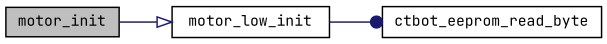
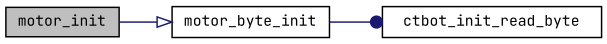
  digraph {
    fontname="JetBrains Mono"
    rankdir=LR
    node [color=black fillcolor=white fontname="JetBrains Mono" fontsize=10 shape=record style=filled]
    edge [color=midnightblue fontname="JetBrains Mono" fontsize=10 labelfontname=Helvetica labelfontsize=10 style=solid]
    n1 [fillcolor=grey75 fontcolor=black height=0.2 label=motor_init width=0.4]
-   n2 [height=0.2 label=motor_low_init width=0.4]
-   n3 [height=0.2 label=ctbot_eeprom_read_byte width=0.4]
+   n2 [height=0.2 label=motor_byte_init width=0.4]
+   n3 [height=0.2 label=ctbot_init_read_byte width=0.4]
    n1 -> n2 [arrowhead=onormal]
    n2 -> n3 [arrowhead=dot]
  }
